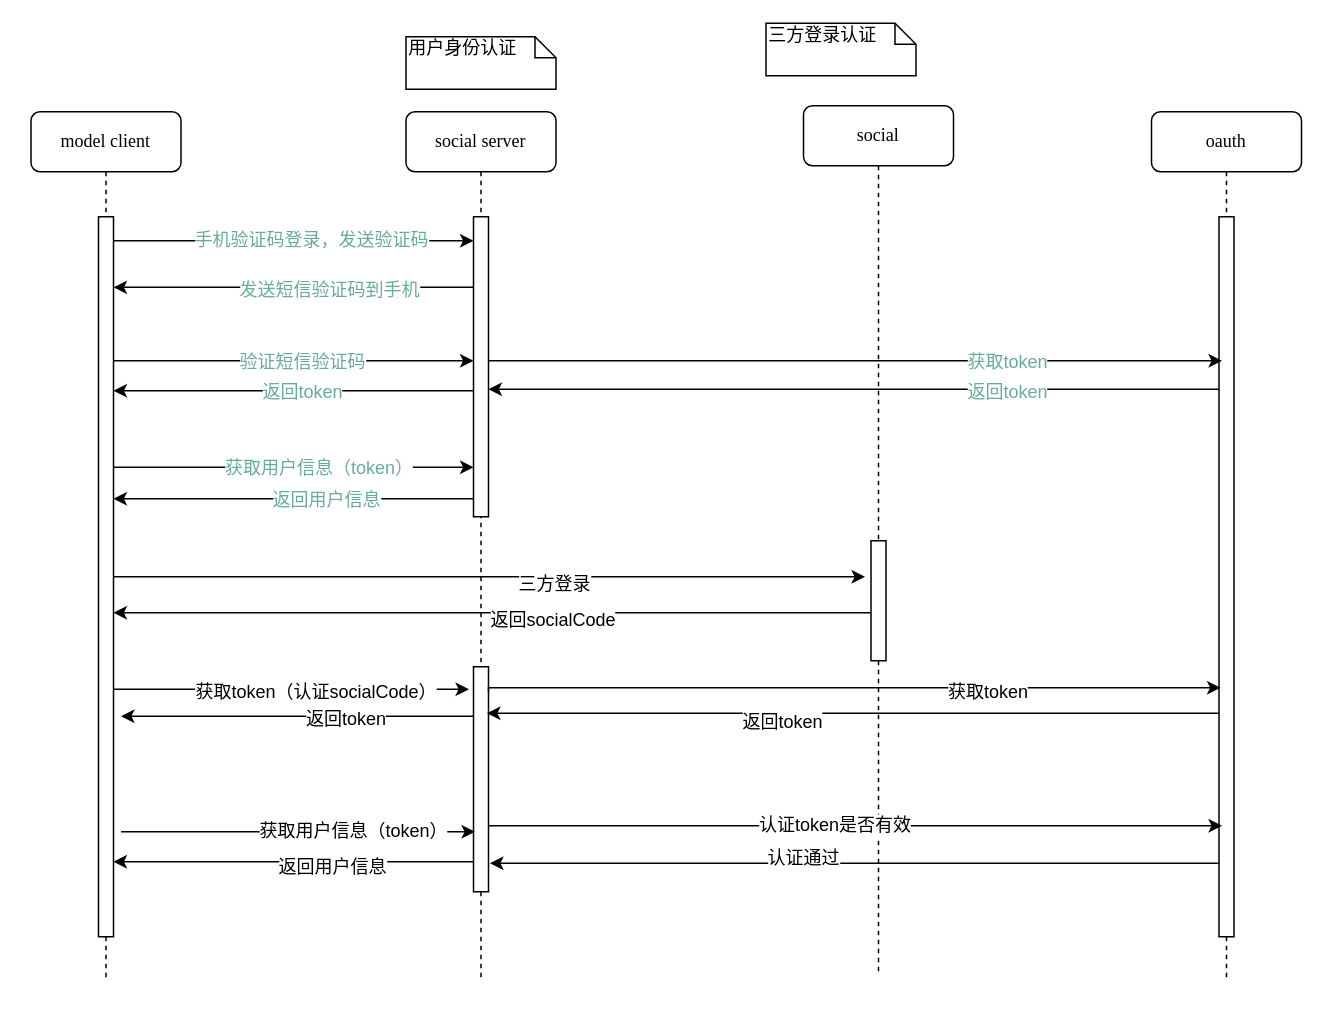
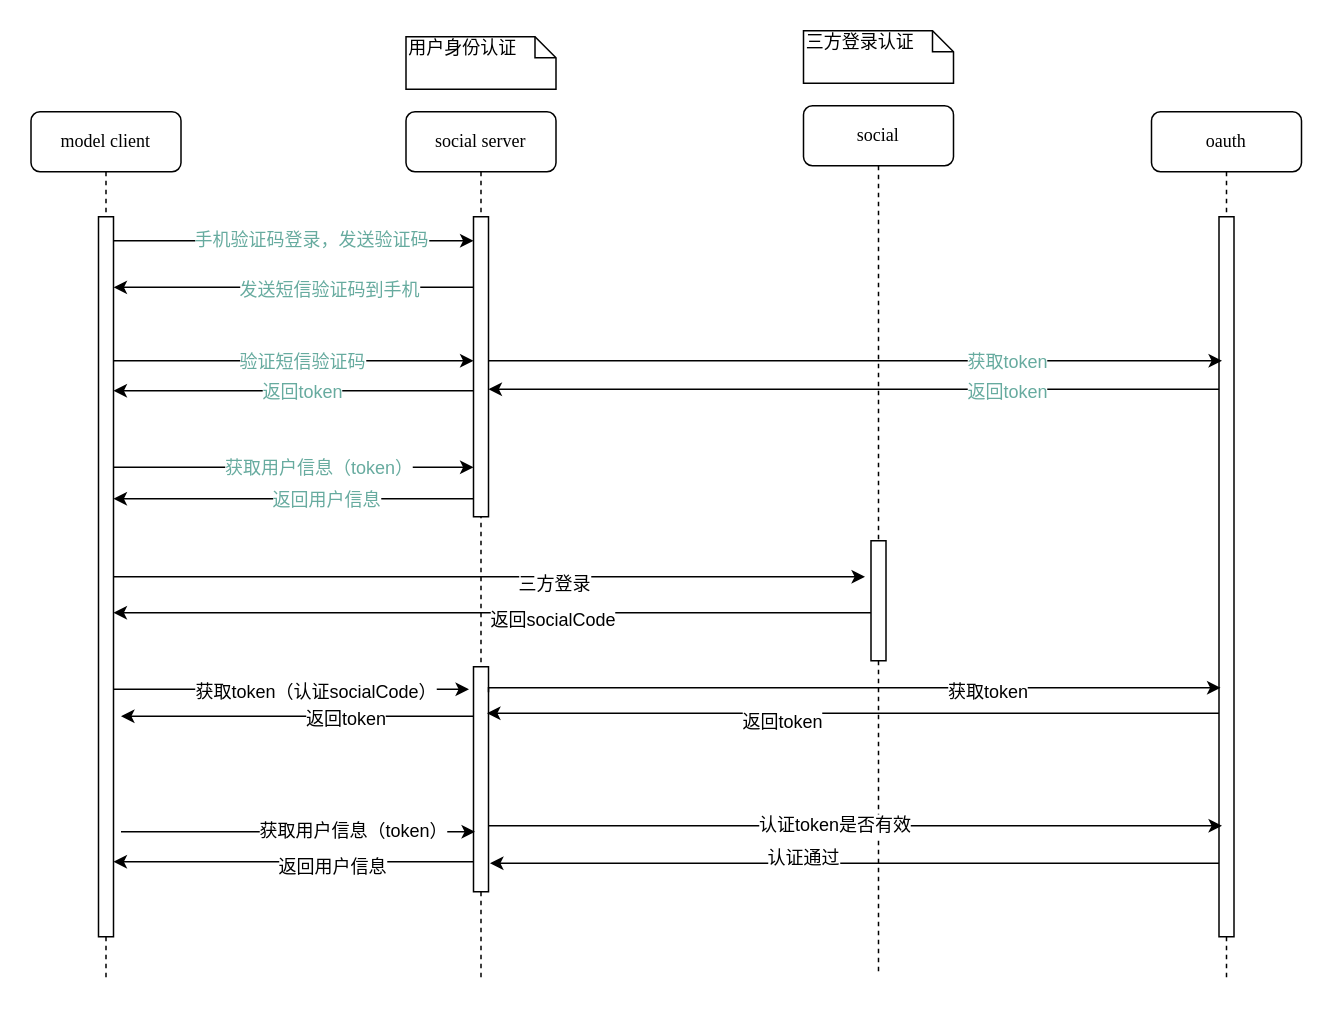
  <mxCell id="0" />
  <mxCell id="1" parent="0" />
  <mxCell id="2" value="social" style="shape=umlLifeline;perimeter=lifelinePerimeter;whiteSpace=wrap;html=1;container=1;collapsible=0;recursiveResize=0;outlineConnect=0;rounded=1;shadow=0;comic=0;labelBackgroundColor=none;strokeColor=#000000;strokeWidth=1;fillColor=#FFFFFF;fontFamily=Verdana;fontSize=12;fontColor=#000000;align=center;" parent="1" vertex="1"><mxGeometry x="535" y="70" width="100" height="580" as="geometry" /></mxCell>
  <mxCell id="3" value="" style="html=1;points=[];perimeter=orthogonalPerimeter;rounded=0;shadow=0;comic=0;labelBackgroundColor=none;strokeColor=#000000;strokeWidth=1;fillColor=#FFFFFF;fontFamily=Verdana;fontSize=12;fontColor=#000000;align=center;" parent="2" vertex="1"><mxGeometry x="45" y="290" width="10" height="80" as="geometry" /></mxCell>
  <mxCell id="4" value="oauth" style="shape=umlLifeline;perimeter=lifelinePerimeter;whiteSpace=wrap;html=1;container=1;collapsible=0;recursiveResize=0;outlineConnect=0;rounded=1;shadow=0;comic=0;labelBackgroundColor=none;strokeColor=#000000;strokeWidth=1;fillColor=#FFFFFF;fontFamily=Verdana;fontSize=12;fontColor=#000000;align=center;" parent="1" vertex="1"><mxGeometry x="767" y="74" width="100" height="580" as="geometry" /></mxCell>
  <mxCell id="5" value="" style="html=1;points=[];perimeter=orthogonalPerimeter;" parent="4" vertex="1"><mxGeometry x="45" y="70" width="10" height="480" as="geometry" /></mxCell>
- <mxCell id="6" value="三方登录认证" style="shape=note;whiteSpace=wrap;html=1;size=14;verticalAlign=top;align=left;spacingTop=-6;rounded=0;shadow=0;comic=0;labelBackgroundColor=none;strokeColor=#000000;strokeWidth=1;fillColor=#FFFFFF;fontFamily=Verdana;fontSize=12;fontColor=#000000;" parent="1" vertex="1"><mxGeometry x="510" y="15" width="100" height="35" as="geometry" /></mxCell>
+ <mxCell id="6" value="三方登录认证" style="shape=note;whiteSpace=wrap;html=1;size=14;verticalAlign=top;align=left;spacingTop=-6;rounded=0;shadow=0;comic=0;labelBackgroundColor=none;strokeColor=#000000;strokeWidth=1;fillColor=#FFFFFF;fontFamily=Verdana;fontSize=12;fontColor=#000000;" parent="1" vertex="1"><mxGeometry x="535" y="20" width="100" height="35" as="geometry" /></mxCell>
  <mxCell id="7" value="social&amp;nbsp;server" style="shape=umlLifeline;perimeter=lifelinePerimeter;whiteSpace=wrap;html=1;container=1;collapsible=0;recursiveResize=0;outlineConnect=0;rounded=1;shadow=0;comic=0;labelBackgroundColor=none;strokeColor=#000000;strokeWidth=1;fillColor=#FFFFFF;fontFamily=Verdana;fontSize=12;fontColor=#000000;align=center;" vertex="1" parent="1"><mxGeometry x="270" y="74" width="100" height="580" as="geometry" /></mxCell>
  <mxCell id="8" value="" style="html=1;points=[];perimeter=orthogonalPerimeter;rounded=0;shadow=0;comic=0;labelBackgroundColor=none;strokeColor=#000000;strokeWidth=1;fillColor=#FFFFFF;fontFamily=Verdana;fontSize=12;fontColor=#67AB9F;align=center;" vertex="1" parent="7"><mxGeometry x="45" y="70" width="10" height="200" as="geometry" /></mxCell>
  <mxCell id="9" value="" style="html=1;points=[];perimeter=orthogonalPerimeter;" vertex="1" parent="7"><mxGeometry x="45" y="370" width="10" height="150" as="geometry" /></mxCell>
  <mxCell id="10" value="用户身份认证" style="shape=note;whiteSpace=wrap;html=1;size=14;verticalAlign=top;align=left;spacingTop=-6;rounded=0;shadow=0;comic=0;labelBackgroundColor=none;strokeColor=#000000;strokeWidth=1;fillColor=#FFFFFF;fontFamily=Verdana;fontSize=12;fontColor=#000000;" vertex="1" parent="1"><mxGeometry x="270" y="24" width="100" height="35" as="geometry" /></mxCell>
  <mxCell id="11" value="model&amp;nbsp;client" style="shape=umlLifeline;perimeter=lifelinePerimeter;whiteSpace=wrap;html=1;container=1;collapsible=0;recursiveResize=0;outlineConnect=0;rounded=1;shadow=0;comic=0;labelBackgroundColor=none;strokeColor=#000000;strokeWidth=1;fillColor=#FFFFFF;fontFamily=Verdana;fontSize=12;fontColor=#000000;align=center;" vertex="1" parent="1"><mxGeometry x="20" y="74" width="100" height="580" as="geometry" /></mxCell>
  <mxCell id="12" value="" style="html=1;points=[];perimeter=orthogonalPerimeter;rounded=0;shadow=0;comic=0;labelBackgroundColor=none;strokeColor=#000000;strokeWidth=1;fillColor=#FFFFFF;fontFamily=Verdana;fontSize=12;fontColor=#000000;align=center;" vertex="1" parent="11"><mxGeometry x="45" y="70" width="10" height="480" as="geometry" /></mxCell>
  <mxCell id="13" style="edgeStyle=orthogonalEdgeStyle;rounded=0;orthogonalLoop=1;jettySize=auto;html=1;fontColor=#67AB9F;" edge="1" parent="1" source="12" target="8"><mxGeometry relative="1" as="geometry"><Array as="points"><mxPoint x="220" y="160" /><mxPoint x="220" y="160" /></Array></mxGeometry></mxCell>
  <mxCell id="14" value="手机验证码登录，发送验证码" style="text;html=1;resizable=0;points=[];align=center;verticalAlign=middle;labelBackgroundColor=#ffffff;fontColor=#67AB9F;" vertex="1" connectable="0" parent="13"><mxGeometry x="0.208" y="14" relative="1" as="geometry"><mxPoint x="-14" y="13" as="offset" /></mxGeometry></mxCell>
  <mxCell id="15" style="edgeStyle=orthogonalEdgeStyle;rounded=0;orthogonalLoop=1;jettySize=auto;html=1;fontColor=#67AB9F;" edge="1" parent="1" source="12" target="8"><mxGeometry relative="1" as="geometry"><Array as="points"><mxPoint x="200" y="240" /><mxPoint x="200" y="240" /></Array></mxGeometry></mxCell>
  <mxCell id="16" value="验证短信验证码" style="text;html=1;resizable=0;points=[];align=center;verticalAlign=middle;labelBackgroundColor=#ffffff;fontColor=#67AB9F;" vertex="1" connectable="0" parent="15"><mxGeometry x="0.383" y="3" relative="1" as="geometry"><mxPoint x="-41" y="3" as="offset" /></mxGeometry></mxCell>
  <mxCell id="17" style="edgeStyle=orthogonalEdgeStyle;rounded=0;orthogonalLoop=1;jettySize=auto;html=1;fontColor=#67AB9F;" edge="1" parent="1" source="8"><mxGeometry relative="1" as="geometry"><mxPoint x="814" y="240" as="targetPoint" /><Array as="points"><mxPoint x="814" y="240" /></Array></mxGeometry></mxCell>
  <mxCell id="18" value="获取token" style="text;html=1;resizable=0;points=[];align=center;verticalAlign=middle;labelBackgroundColor=#ffffff;fontColor=#67AB9F;" vertex="1" connectable="0" parent="17"><mxGeometry x="-0.235" relative="1" as="geometry"><mxPoint x="158" as="offset" /></mxGeometry></mxCell>
  <mxCell id="19" style="edgeStyle=orthogonalEdgeStyle;rounded=0;orthogonalLoop=1;jettySize=auto;html=1;entryX=1;entryY=0.575;entryDx=0;entryDy=0;entryPerimeter=0;fontColor=#67AB9F;" edge="1" parent="1" source="5" target="8"><mxGeometry relative="1" as="geometry"><Array as="points"><mxPoint x="700" y="259" /><mxPoint x="700" y="259" /></Array></mxGeometry></mxCell>
  <mxCell id="20" value="返回token" style="text;html=1;resizable=0;points=[];align=center;verticalAlign=middle;labelBackgroundColor=#ffffff;fontColor=#67AB9F;" vertex="1" connectable="0" parent="19"><mxGeometry x="0.055" y="3" relative="1" as="geometry"><mxPoint x="115" y="-2" as="offset" /></mxGeometry></mxCell>
  <mxCell id="21" style="edgeStyle=orthogonalEdgeStyle;rounded=0;orthogonalLoop=1;jettySize=auto;html=1;fontColor=#67AB9F;" edge="1" parent="1" source="8" target="12"><mxGeometry relative="1" as="geometry"><Array as="points"><mxPoint x="130" y="260" /><mxPoint x="130" y="260" /></Array></mxGeometry></mxCell>
  <mxCell id="22" value="返回token" style="text;html=1;resizable=0;points=[];align=center;verticalAlign=middle;labelBackgroundColor=#ffffff;fontColor=#67AB9F;" vertex="1" connectable="0" parent="21"><mxGeometry x="0.542" y="92" relative="1" as="geometry"><mxPoint x="70" y="-92" as="offset" /></mxGeometry></mxCell>
  <mxCell id="23" style="edgeStyle=orthogonalEdgeStyle;rounded=0;orthogonalLoop=1;jettySize=auto;html=1;entryX=0;entryY=0.725;entryDx=0;entryDy=0;entryPerimeter=0;fontColor=#67AB9F;" edge="1" parent="1"><mxGeometry relative="1" as="geometry"><mxPoint x="75" y="311" as="sourcePoint" /><mxPoint x="315" y="311" as="targetPoint" /><Array as="points"><mxPoint x="130" y="311" /><mxPoint x="130" y="311" /></Array></mxGeometry></mxCell>
  <mxCell id="24" value="获取用户信息（token）" style="text;html=1;resizable=0;points=[];align=center;verticalAlign=middle;labelBackgroundColor=#ffffff;fontColor=#67AB9F;" vertex="1" connectable="0" parent="23"><mxGeometry x="0.133" relative="1" as="geometry"><mxPoint as="offset" /></mxGeometry></mxCell>
  <mxCell id="25" style="edgeStyle=orthogonalEdgeStyle;rounded=0;orthogonalLoop=1;jettySize=auto;html=1;fontColor=#67AB9F;" edge="1" parent="1"><mxGeometry relative="1" as="geometry"><mxPoint x="315" y="332" as="sourcePoint" /><mxPoint x="75" y="332" as="targetPoint" /><Array as="points"><mxPoint x="140" y="332" /><mxPoint x="140" y="332" /></Array></mxGeometry></mxCell>
  <mxCell id="26" value="返回用户信息" style="text;html=1;resizable=0;points=[];align=center;verticalAlign=middle;labelBackgroundColor=#ffffff;fontColor=#67AB9F;" vertex="1" connectable="0" parent="25"><mxGeometry x="0.458" y="-76" relative="1" as="geometry"><mxPoint x="76" y="76" as="offset" /></mxGeometry></mxCell>
  <mxCell id="27" style="edgeStyle=orthogonalEdgeStyle;rounded=0;orthogonalLoop=1;jettySize=auto;html=1;entryX=-0.4;entryY=0.3;entryDx=0;entryDy=0;entryPerimeter=0;" edge="1" parent="1" source="12" target="3"><mxGeometry relative="1" as="geometry" /></mxCell>
  <mxCell id="28" value="三方登录" style="text;html=1;resizable=0;points=[];align=center;verticalAlign=middle;labelBackgroundColor=#ffffff;" vertex="1" connectable="0" parent="27"><mxGeometry x="0.168" y="-4" relative="1" as="geometry"><mxPoint as="offset" /></mxGeometry></mxCell>
  <mxCell id="29" style="edgeStyle=orthogonalEdgeStyle;rounded=0;orthogonalLoop=1;jettySize=auto;html=1;entryX=1;entryY=0.55;entryDx=0;entryDy=0;entryPerimeter=0;" edge="1" parent="1" source="3" target="12"><mxGeometry relative="1" as="geometry"><Array as="points"><mxPoint x="460" y="408" /><mxPoint x="460" y="408" /></Array></mxGeometry></mxCell>
  <mxCell id="30" value="返回socialCode" style="text;html=1;resizable=0;points=[];align=center;verticalAlign=middle;labelBackgroundColor=#ffffff;" vertex="1" connectable="0" parent="29"><mxGeometry x="-0.156" y="4" relative="1" as="geometry"><mxPoint as="offset" /></mxGeometry></mxCell>
  <mxCell id="31" style="edgeStyle=orthogonalEdgeStyle;rounded=0;orthogonalLoop=1;jettySize=auto;html=1;entryX=1;entryY=0.098;entryDx=0;entryDy=0;entryPerimeter=0;fontColor=#67AB9F;" edge="1" parent="1" source="8" target="12"><mxGeometry relative="1" as="geometry"><Array as="points"><mxPoint x="230" y="191" /><mxPoint x="230" y="191" /></Array></mxGeometry></mxCell>
  <mxCell id="32" value="发送短信验证码到手机" style="text;html=1;resizable=0;points=[];align=center;verticalAlign=middle;labelBackgroundColor=#ffffff;fontColor=#67AB9F;" vertex="1" connectable="0" parent="31"><mxGeometry x="-0.192" y="1" relative="1" as="geometry"><mxPoint as="offset" /></mxGeometry></mxCell>
  <mxCell id="33" style="edgeStyle=orthogonalEdgeStyle;rounded=0;orthogonalLoop=1;jettySize=auto;html=1;" edge="1" parent="1" source="12"><mxGeometry relative="1" as="geometry"><mxPoint x="312" y="459" as="targetPoint" /><Array as="points"><mxPoint x="140" y="459" /><mxPoint x="140" y="459" /></Array></mxGeometry></mxCell>
  <mxCell id="34" value="获取token（认证socialCode）" style="text;html=1;resizable=0;points=[];align=center;verticalAlign=middle;labelBackgroundColor=#ffffff;" vertex="1" connectable="0" parent="33"><mxGeometry x="0.165" y="-1" relative="1" as="geometry"><mxPoint x="-4" as="offset" /></mxGeometry></mxCell>
  <mxCell id="35" style="edgeStyle=orthogonalEdgeStyle;rounded=0;orthogonalLoop=1;jettySize=auto;html=1;entryX=0.1;entryY=0.652;entryDx=0;entryDy=0;entryPerimeter=0;" edge="1" parent="1"><mxGeometry relative="1" as="geometry"><mxPoint x="325" y="461" as="sourcePoint" /><mxPoint x="813" y="458" as="targetPoint" /><Array as="points"><mxPoint x="325" y="458" /></Array></mxGeometry></mxCell>
  <mxCell id="36" value="获取token" style="text;html=1;resizable=0;points=[];align=center;verticalAlign=middle;labelBackgroundColor=#ffffff;" vertex="1" connectable="0" parent="35"><mxGeometry x="0.365" y="-2" relative="1" as="geometry"><mxPoint as="offset" /></mxGeometry></mxCell>
  <mxCell id="37" style="edgeStyle=orthogonalEdgeStyle;rounded=0;orthogonalLoop=1;jettySize=auto;html=1;" edge="1" parent="1" source="5"><mxGeometry relative="1" as="geometry"><mxPoint x="324" y="475" as="targetPoint" /><Array as="points"><mxPoint x="324" y="475" /></Array></mxGeometry></mxCell>
  <mxCell id="38" value="返回token" style="text;html=1;resizable=0;points=[];align=center;verticalAlign=middle;labelBackgroundColor=#ffffff;" vertex="1" connectable="0" parent="37"><mxGeometry x="0.057" y="1" relative="1" as="geometry"><mxPoint x="-34" y="4" as="offset" /></mxGeometry></mxCell>
  <mxCell id="39" style="edgeStyle=orthogonalEdgeStyle;rounded=0;orthogonalLoop=1;jettySize=auto;html=1;entryX=1.5;entryY=0.7;entryDx=0;entryDy=0;entryPerimeter=0;" edge="1" parent="1"><mxGeometry relative="1" as="geometry"><mxPoint x="315" y="477" as="sourcePoint" /><mxPoint x="80" y="477" as="targetPoint" /><Array as="points"><mxPoint x="250" y="477" /><mxPoint x="250" y="477" /></Array></mxGeometry></mxCell>
  <mxCell id="40" value="返回token" style="text;html=1;resizable=0;points=[];align=center;verticalAlign=middle;labelBackgroundColor=#ffffff;" vertex="1" connectable="0" parent="39"><mxGeometry x="-0.268" y="1" relative="1" as="geometry"><mxPoint as="offset" /></mxGeometry></mxCell>
  <mxCell id="41" style="edgeStyle=orthogonalEdgeStyle;rounded=0;orthogonalLoop=1;jettySize=auto;html=1;entryX=0.5;entryY=0.688;entryDx=0;entryDy=0;entryPerimeter=0;" edge="1" parent="1"><mxGeometry relative="1" as="geometry"><mxPoint x="80" y="554" as="sourcePoint" /><mxPoint x="316" y="554" as="targetPoint" /><Array as="points"><mxPoint x="126" y="554" /><mxPoint x="126" y="554" /></Array></mxGeometry></mxCell>
  <mxCell id="42" value="获取用户信息（token）" style="text;html=1;resizable=0;points=[];align=center;verticalAlign=middle;labelBackgroundColor=#ffffff;" vertex="1" connectable="0" parent="41"><mxGeometry x="0.38" y="1" relative="1" as="geometry"><mxPoint x="-9" as="offset" /></mxGeometry></mxCell>
  <mxCell id="43" style="edgeStyle=orthogonalEdgeStyle;rounded=0;orthogonalLoop=1;jettySize=auto;html=1;entryX=1;entryY=0.804;entryDx=0;entryDy=0;entryPerimeter=0;" edge="1" parent="1"><mxGeometry relative="1" as="geometry"><mxPoint x="315" y="574" as="sourcePoint" /><mxPoint x="75" y="574" as="targetPoint" /><Array as="points"><mxPoint x="250" y="574" /><mxPoint x="250" y="574" /></Array></mxGeometry></mxCell>
  <mxCell id="44" value="返回用户信息" style="text;html=1;resizable=0;points=[];align=center;verticalAlign=middle;labelBackgroundColor=#ffffff;" vertex="1" connectable="0" parent="43"><mxGeometry x="-0.208" y="3" relative="1" as="geometry"><mxPoint as="offset" /></mxGeometry></mxCell>
  <mxCell id="45" style="edgeStyle=orthogonalEdgeStyle;rounded=0;orthogonalLoop=1;jettySize=auto;html=1;entryX=0.2;entryY=0.754;entryDx=0;entryDy=0;entryPerimeter=0;" edge="1" parent="1"><mxGeometry relative="1" as="geometry"><mxPoint x="325" y="550" as="sourcePoint" /><mxPoint x="814" y="550" as="targetPoint" /><Array as="points"><mxPoint x="450" y="550" /><mxPoint x="450" y="550" /></Array></mxGeometry></mxCell>
  <mxCell id="46" value="认证token是否有效" style="text;html=1;resizable=0;points=[];align=center;verticalAlign=middle;labelBackgroundColor=#ffffff;" vertex="1" connectable="0" parent="45"><mxGeometry x="-0.059" y="1" relative="1" as="geometry"><mxPoint as="offset" /></mxGeometry></mxCell>
  <mxCell id="47" style="edgeStyle=orthogonalEdgeStyle;rounded=0;orthogonalLoop=1;jettySize=auto;html=1;" edge="1" parent="1"><mxGeometry relative="1" as="geometry"><mxPoint x="812" y="575" as="sourcePoint" /><mxPoint x="326" y="575" as="targetPoint" /><Array as="points"><mxPoint x="690" y="575" /><mxPoint x="690" y="575" /></Array></mxGeometry></mxCell>
  <mxCell id="48" value="认证通过" style="text;html=1;resizable=0;points=[];align=center;verticalAlign=middle;labelBackgroundColor=#ffffff;" vertex="1" connectable="0" parent="47"><mxGeometry x="0.144" y="-4" relative="1" as="geometry"><mxPoint as="offset" /></mxGeometry></mxCell>
